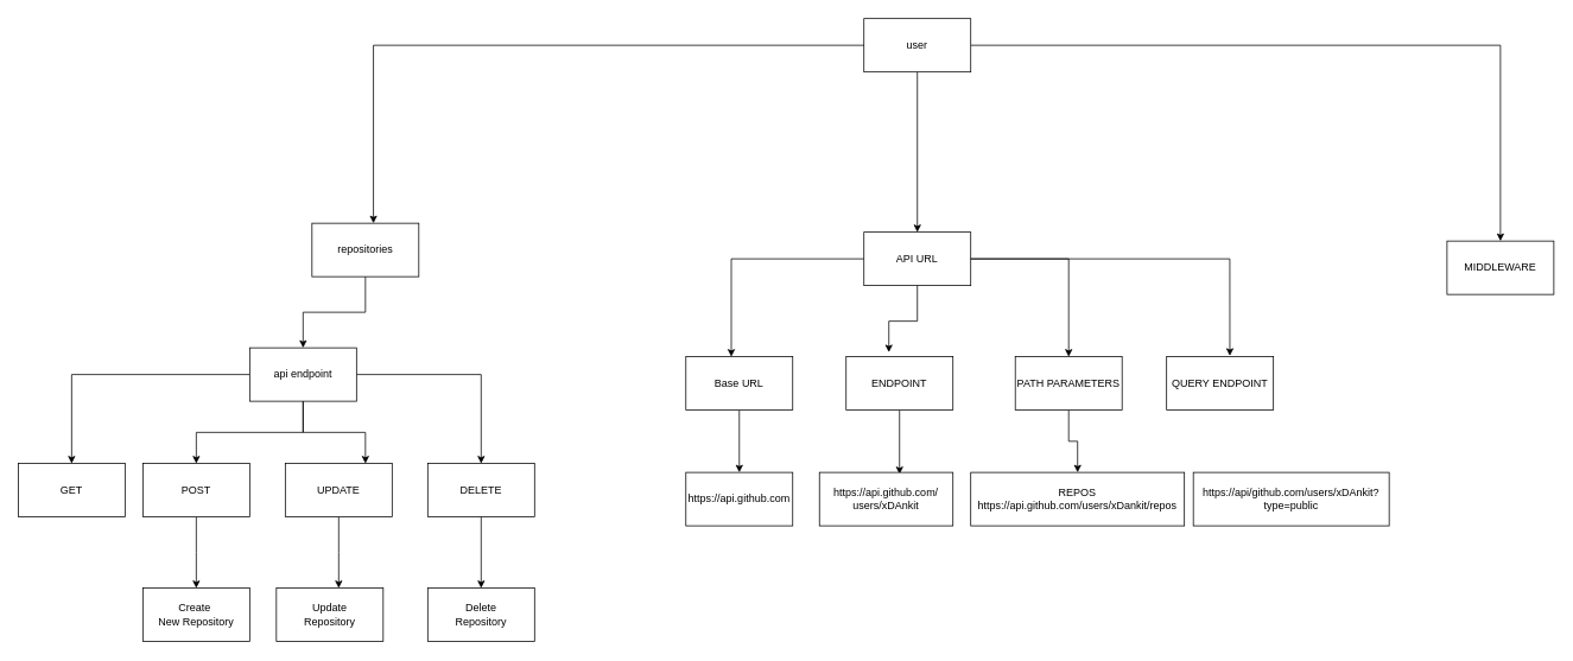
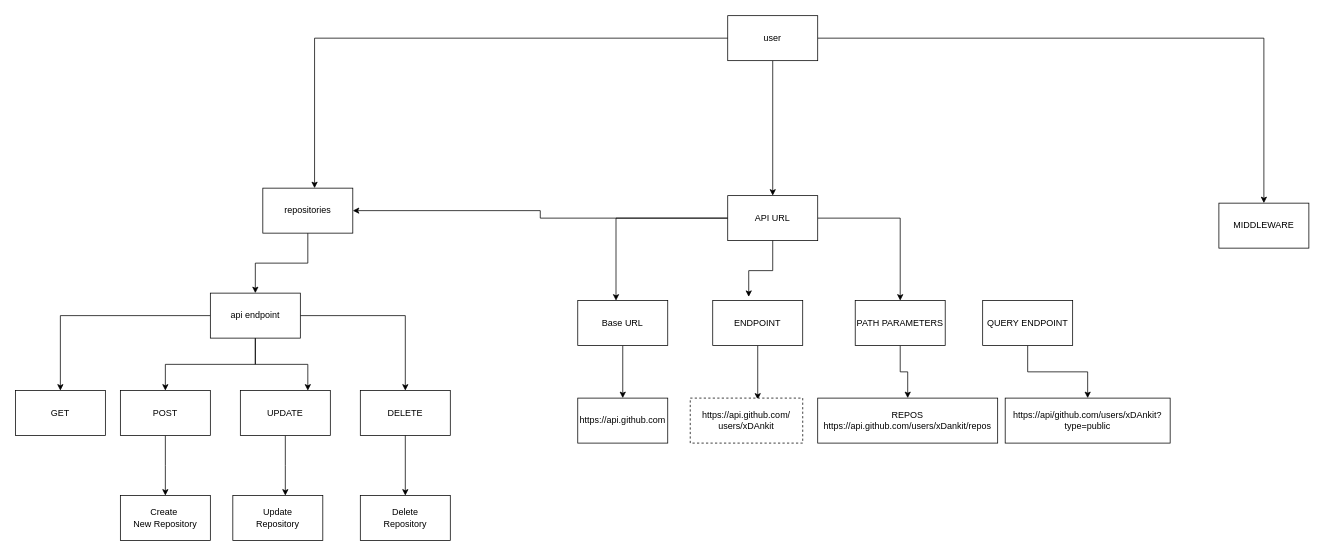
  <mxCell id="0" />
  <mxCell id="1" parent="0" />
  <mxCell id="2" style="edgeStyle=orthogonalEdgeStyle;rounded=0;orthogonalLoop=1;jettySize=auto;html=1;entryX=0.5;entryY=0;entryDx=0;entryDy=0;" parent="1" source="4" target="9" edge="1"><mxGeometry relative="1" as="geometry" /></mxCell>
  <mxCell id="3" style="edgeStyle=orthogonalEdgeStyle;rounded=0;orthogonalLoop=1;jettySize=auto;html=1;entryX=0.5;entryY=0;entryDx=0;entryDy=0;" parent="1" source="4" target="41" edge="1"><mxGeometry relative="1" as="geometry" /></mxCell>
  <mxCell id="4" value="user" style="rounded=0;whiteSpace=wrap;html=1;" parent="1" vertex="1"><mxGeometry x="970" y="20" width="120" height="60" as="geometry" /></mxCell>
  <mxCell id="5" value="" style="edgeStyle=orthogonalEdgeStyle;rounded=0;orthogonalLoop=1;jettySize=auto;html=1;" parent="1" source="6" target="14" edge="1"><mxGeometry relative="1" as="geometry" /></mxCell>
  <mxCell id="6" value="repositories" style="rounded=0;whiteSpace=wrap;html=1;" parent="1" vertex="1"><mxGeometry y="250" width="120" height="60" as="geometry" x="350" /></mxCell>
  <mxCell id="7" style="edgeStyle=orthogonalEdgeStyle;rounded=0;orthogonalLoop=1;jettySize=auto;html=1;entryX=0.425;entryY=0;entryDx=0;entryDy=0;entryPerimeter=0;" parent="1" source="9" target="28" edge="1"><mxGeometry relative="1" as="geometry"><mxPoint x="1190" y="400" as="targetPoint" /></mxGeometry></mxCell>
  <mxCell id="8" style="edgeStyle=orthogonalEdgeStyle;rounded=0;orthogonalLoop=1;jettySize=auto;html=1;entryX=0.5;entryY=0;entryDx=0;entryDy=0;" parent="1" source="9" target="35" edge="1"><mxGeometry relative="1" as="geometry" /></mxCell>
  <mxCell id="9" value="API URL" style="rounded=0;whiteSpace=wrap;html=1;" parent="1" vertex="1"><mxGeometry x="970" y="260" width="120" height="60" as="geometry" /></mxCell>
  <mxCell id="10" value="" style="edgeStyle=orthogonalEdgeStyle;rounded=0;orthogonalLoop=1;jettySize=auto;html=1;" parent="1" source="14" target="15" edge="1"><mxGeometry relative="1" as="geometry" /></mxCell>
  <mxCell id="11" value="" style="edgeStyle=orthogonalEdgeStyle;rounded=0;orthogonalLoop=1;jettySize=auto;html=1;" parent="1" source="14" target="17" edge="1"><mxGeometry relative="1" as="geometry" /></mxCell>
  <mxCell id="12" style="edgeStyle=orthogonalEdgeStyle;rounded=0;orthogonalLoop=1;jettySize=auto;html=1;entryX=0.75;entryY=0;entryDx=0;entryDy=0;" parent="1" source="14" target="19" edge="1"><mxGeometry relative="1" as="geometry" /></mxCell>
  <mxCell id="13" style="edgeStyle=orthogonalEdgeStyle;rounded=0;orthogonalLoop=1;jettySize=auto;html=1;" parent="1" source="14" target="20" edge="1"><mxGeometry relative="1" as="geometry" /></mxCell>
  <mxCell id="14" value="api endpoint" style="rounded=0;whiteSpace=wrap;html=1;" parent="1" vertex="1"><mxGeometry x="280" y="390" width="120" height="60" as="geometry" /></mxCell>
  <mxCell id="15" value="GET" style="rounded=0;whiteSpace=wrap;html=1;" parent="1" vertex="1"><mxGeometry x="20" y="520" width="120" height="60" as="geometry" /></mxCell>
  <mxCell id="16" style="edgeStyle=orthogonalEdgeStyle;rounded=0;orthogonalLoop=1;jettySize=auto;html=1;" parent="1" source="17" edge="1"><mxGeometry relative="1" as="geometry"><mxPoint x="220" y="660" as="targetPoint" /></mxGeometry></mxCell>
  <mxCell id="17" value="POST" style="rounded=0;whiteSpace=wrap;html=1;" parent="1" vertex="1"><mxGeometry x="160" y="520" width="120" height="60" as="geometry" /></mxCell>
  <mxCell id="18" style="edgeStyle=orthogonalEdgeStyle;rounded=0;orthogonalLoop=1;jettySize=auto;html=1;" parent="1" source="19" edge="1"><mxGeometry relative="1" as="geometry"><mxPoint x="380" y="660" as="targetPoint" /></mxGeometry></mxCell>
  <mxCell id="19" value="UPDATE" style="rounded=0;whiteSpace=wrap;html=1;" parent="1" vertex="1"><mxGeometry x="320" y="520" width="120" height="60" as="geometry" /></mxCell>
  <mxCell id="20" value="DELETE" style="rounded=0;whiteSpace=wrap;html=1;" parent="1" vertex="1"><mxGeometry x="480" y="520" width="120" height="60" as="geometry" /></mxCell>
  <mxCell id="21" style="edgeStyle=orthogonalEdgeStyle;rounded=0;orthogonalLoop=1;jettySize=auto;html=1;entryX=0.575;entryY=0;entryDx=0;entryDy=0;entryPerimeter=0;" parent="1" source="4" target="6" edge="1"><mxGeometry relative="1" as="geometry" /></mxCell>
  <mxCell id="22" value="Create&amp;nbsp;&lt;div&gt;New Repository&lt;/div&gt;" style="whiteSpace=wrap;html=1;" parent="1" vertex="1"><mxGeometry x="160" y="660" width="120" height="60" as="geometry" /></mxCell>
  <mxCell id="23" value="&lt;span style=&quot;color: rgb(0, 0, 0); font-family: Helvetica; font-size: 12px; font-style: normal; font-variant-ligatures: normal; font-variant-caps: normal; font-weight: 400; letter-spacing: normal; orphans: 2; text-align: center; text-indent: 0px; text-transform: none; widows: 2; word-spacing: 0px; -webkit-text-stroke-width: 0px; white-space: normal; background-color: rgb(251, 251, 251); text-decoration-thickness: initial; text-decoration-style: initial; text-decoration-color: initial; display: inline !important; float: none;&quot;&gt;UPDATE&lt;/span&gt;" style="text;whiteSpace=wrap;html=1;" parent="1" vertex="1"><mxGeometry x="320" y="660" width="80" height="40" as="geometry" /></mxCell>
  <mxCell id="24" value="Update&lt;div&gt;Repository&lt;/div&gt;" style="whiteSpace=wrap;html=1;" parent="1" vertex="1"><mxGeometry x="310" y="660" width="120" height="60" as="geometry" /></mxCell>
  <mxCell id="25" value="Delete&lt;div&gt;Repository&lt;/div&gt;" style="whiteSpace=wrap;html=1;" parent="1" vertex="1"><mxGeometry x="480" y="660" width="120" height="60" as="geometry" /></mxCell>
  <mxCell id="26" style="edgeStyle=orthogonalEdgeStyle;rounded=0;orthogonalLoop=1;jettySize=auto;html=1;entryX=0.5;entryY=0;entryDx=0;entryDy=0;" parent="1" source="20" target="25" edge="1"><mxGeometry relative="1" as="geometry" /></mxCell>
  <mxCell id="27" style="edgeStyle=orthogonalEdgeStyle;rounded=0;orthogonalLoop=1;jettySize=auto;html=1;entryX=0.5;entryY=0;entryDx=0;entryDy=0;" parent="1" source="28" target="32" edge="1"><mxGeometry relative="1" as="geometry"><mxPoint x="1200" y="520" as="targetPoint" /></mxGeometry></mxCell>
  <mxCell id="28" value="Base URL" style="rounded=0;whiteSpace=wrap;html=1;" parent="1" vertex="1"><mxGeometry x="770" y="400" width="120" height="60" as="geometry" /></mxCell>
  <mxCell id="29" style="edgeStyle=orthogonalEdgeStyle;rounded=0;orthogonalLoop=1;jettySize=auto;html=1;entryX=0.6;entryY=0.033;entryDx=0;entryDy=0;entryPerimeter=0;" parent="1" source="30" target="31" edge="1"><mxGeometry relative="1" as="geometry"><mxPoint x="1330" y="520" as="targetPoint" /></mxGeometry></mxCell>
  <mxCell id="30" value="ENDPOINT" style="rounded=0;whiteSpace=wrap;html=1;" parent="1" vertex="1"><mxGeometry x="950" y="400" width="120" height="60" as="geometry" /></mxCell>
- <mxCell id="31" value="https://api.github.com/&lt;div&gt;users/xDAnkit&lt;/div&gt;" style="rounded=0;whiteSpace=wrap;html=1;" parent="1" vertex="1"><mxGeometry x="920" y="530" width="150" height="60" as="geometry" /></mxCell>
+ <mxCell id="31" value="https://api.github.com/&lt;div&gt;users/xDAnkit&lt;/div&gt;" style="rounded=0;whiteSpace=wrap;html=1;dashed=1;" parent="1" vertex="1"><mxGeometry x="920" y="530" width="150" height="60" as="geometry" /></mxCell>
  <mxCell id="32" value="https://api.github.com" style="rounded=0;whiteSpace=wrap;html=1;" parent="1" vertex="1"><mxGeometry x="770" y="530" width="120" height="60" as="geometry" /></mxCell>
  <mxCell id="33" style="edgeStyle=orthogonalEdgeStyle;rounded=0;orthogonalLoop=1;jettySize=auto;html=1;entryX=0.4;entryY=-0.083;entryDx=0;entryDy=0;entryPerimeter=0;" parent="1" source="9" target="30" edge="1"><mxGeometry relative="1" as="geometry" /></mxCell>
  <mxCell id="34" value="" style="edgeStyle=orthogonalEdgeStyle;rounded=0;orthogonalLoop=1;jettySize=auto;html=1;" parent="1" source="35" target="36" edge="1"><mxGeometry relative="1" as="geometry" /></mxCell>
  <mxCell id="35" value="PATH PARAMETERS" style="rounded=0;whiteSpace=wrap;html=1;" parent="1" vertex="1"><mxGeometry x="1140" y="400" width="120" height="60" as="geometry" /></mxCell>
  <mxCell id="36" value="REPOS&lt;div&gt;https://api.github.com/users/xDankit/repos&lt;/div&gt;" style="rounded=0;whiteSpace=wrap;html=1;" parent="1" vertex="1"><mxGeometry x="1090" y="530" width="240" height="60" as="geometry" /></mxCell>
+ <mxCell id="37" value="" style="edgeStyle=orthogonalEdgeStyle;rounded=0;orthogonalLoop=1;jettySize=auto;html=1;" parent="1" source="38" target="39" edge="1"><mxGeometry relative="1" as="geometry" /></mxCell>
  <mxCell id="38" value="QUERY ENDPOINT" style="rounded=0;whiteSpace=wrap;html=1;" parent="1" vertex="1"><mxGeometry x="1310" y="400" width="120" height="60" as="geometry" /></mxCell>
  <mxCell id="39" value="https://api/github.com/users/xDAnkit?type=public" style="rounded=0;whiteSpace=wrap;html=1;" parent="1" vertex="1"><mxGeometry x="1340" y="530" width="220" height="60" as="geometry" /></mxCell>
- <mxCell id="40" style="edgeStyle=orthogonalEdgeStyle;rounded=0;orthogonalLoop=1;jettySize=auto;html=1;entryX=0.592;entryY=-0.017;entryDx=0;entryDy=0;entryPerimeter=0;" parent="1" source="9" target="38" edge="1"><mxGeometry relative="1" as="geometry" /></mxCell>
+ <mxCell id="40" style="edgeStyle=orthogonalEdgeStyle;rounded=0;orthogonalLoop=1;jettySize=auto;html=1;" parent="1" source="9" target="6" edge="1"><mxGeometry relative="1" as="geometry" /></mxCell>
  <mxCell id="41" value="MIDDLEWARE" style="rounded=0;whiteSpace=wrap;html=1;" parent="1" vertex="1"><mxGeometry x="1625" y="270" width="120" height="60" as="geometry" /></mxCell>
